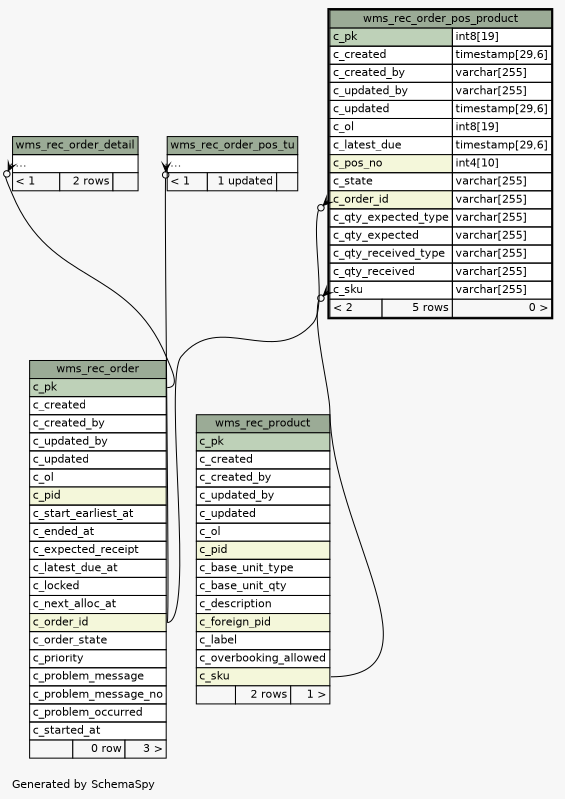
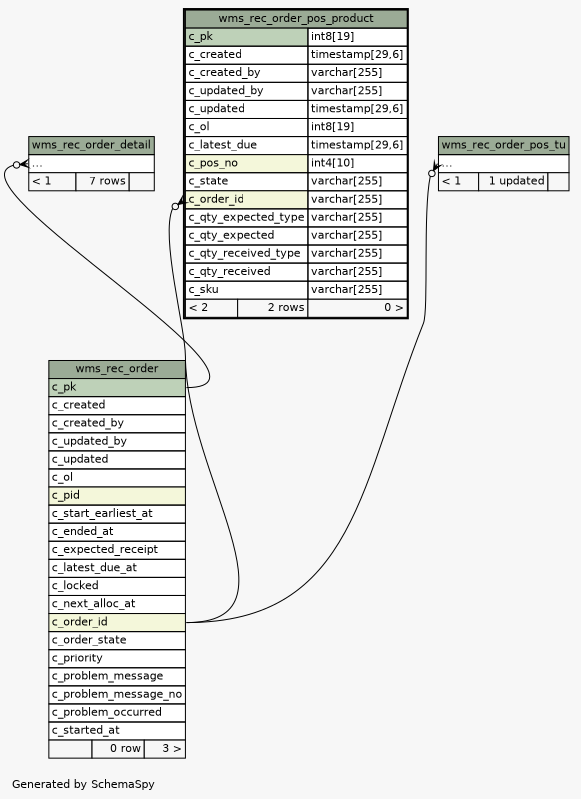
  digraph {
    bgcolor="#f7f7f7"
    fontname=Helvetica
    fontsize=11
    label="\nGenerated by SchemaSpy"
    labeljust=l
    nodesep=0.18
    rankdir=TB
    ranksep=0.46
    node [fontname=Helvetica fontsize=11 shape=plaintext]
    edge [arrowhead=none arrowsize=0.8 arrowtail=crowodot dir=back headport="c_order_id:e" tailport="elipses:w"]
-   n1 [label=<     <TABLE BORDER="0" CELLBORDER="1" CELLSPACING="0" BGCOLOR="#ffffff">       <TR><TD COLSPAN="3" BGCOLOR="#9bab96" ALIGN="CENTER">wms_rec_order_detail</TD></TR>       <TR><TD PORT="elipses" COLSPAN="3" ALIGN="LEFT">...</TD></TR>       <TR><TD ALIGN="LEFT" BGCOLOR="#f7f7f7">&lt; 1</TD><TD ALIGN="RIGHT" BGCOLOR="#f7f7f7">2 rows</TD><TD ALIGN="RIGHT" BGCOLOR="#f7f7f7">  </TD></TR>     </TABLE>>]
+   n1 [label=<     <TABLE BORDER="0" CELLBORDER="1" CELLSPACING="0" BGCOLOR="#ffffff">       <TR><TD COLSPAN="3" BGCOLOR="#9bab96" ALIGN="CENTER">wms_rec_order_detail</TD></TR>       <TR><TD PORT="elipses" COLSPAN="3" ALIGN="LEFT">...</TD></TR>       <TR><TD ALIGN="LEFT" BGCOLOR="#f7f7f7">&lt; 1</TD><TD ALIGN="RIGHT" BGCOLOR="#f7f7f7">7 rows</TD><TD ALIGN="RIGHT" BGCOLOR="#f7f7f7">  </TD></TR>     </TABLE>>]
    n2 [label=<     <TABLE BORDER="0" CELLBORDER="1" CELLSPACING="0" BGCOLOR="#ffffff">       <TR><TD COLSPAN="3" BGCOLOR="#9bab96" ALIGN="CENTER">wms_rec_order</TD></TR>       <TR><TD PORT="c_pk" COLSPAN="3" BGCOLOR="#bed1b8" ALIGN="LEFT">c_pk</TD></TR>       <TR><TD PORT="c_created" COLSPAN="3" ALIGN="LEFT">c_created</TD></TR>       <TR><TD PORT="c_created_by" COLSPAN="3" ALIGN="LEFT">c_created_by</TD></TR>       <TR><TD PORT="c_updated_by" COLSPAN="3" ALIGN="LEFT">c_updated_by</TD></TR>       <TR><TD PORT="c_updated" COLSPAN="3" ALIGN="LEFT">c_updated</TD></TR>       <TR><TD PORT="c_ol" COLSPAN="3" ALIGN="LEFT">c_ol</TD></TR>       <TR><TD PORT="c_pid" COLSPAN="3" BGCOLOR="#f4f7da" ALIGN="LEFT">c_pid</TD></TR>       <TR><TD PORT="c_start_earliest_at" COLSPAN="3" ALIGN="LEFT">c_start_earliest_at</TD></TR>       <TR><TD PORT="c_ended_at" COLSPAN="3" ALIGN="LEFT">c_ended_at</TD></TR>       <TR><TD PORT="c_expected_receipt" COLSPAN="3" ALIGN="LEFT">c_expected_receipt</TD></TR>       <TR><TD PORT="c_latest_due_at" COLSPAN="3" ALIGN="LEFT">c_latest_due_at</TD></TR>       <TR><TD PORT="c_locked" COLSPAN="3" ALIGN="LEFT">c_locked</TD></TR>       <TR><TD PORT="c_next_alloc_at" COLSPAN="3" ALIGN="LEFT">c_next_alloc_at</TD></TR>       <TR><TD PORT="c_order_id" COLSPAN="3" BGCOLOR="#f4f7da" ALIGN="LEFT">c_order_id</TD></TR>       <TR><TD PORT="c_order_state" COLSPAN="3" ALIGN="LEFT">c_order_state</TD></TR>       <TR><TD PORT="c_priority" COLSPAN="3" ALIGN="LEFT">c_priority</TD></TR>       <TR><TD PORT="c_problem_message" COLSPAN="3" ALIGN="LEFT">c_problem_message</TD></TR>       <TR><TD PORT="c_problem_message_no" COLSPAN="3" ALIGN="LEFT">c_problem_message_no</TD></TR>       <TR><TD PORT="c_problem_occurred" COLSPAN="3" ALIGN="LEFT">c_problem_occurred</TD></TR>       <TR><TD PORT="c_started_at" COLSPAN="3" ALIGN="LEFT">c_started_at</TD></TR>       <TR><TD ALIGN="LEFT" BGCOLOR="#f7f7f7">  </TD><TD ALIGN="RIGHT" BGCOLOR="#f7f7f7">0 row</TD><TD ALIGN="RIGHT" BGCOLOR="#f7f7f7">3 &gt;</TD></TR>     </TABLE>>]
-   n3 [label=<     <TABLE BORDER="2" CELLBORDER="1" CELLSPACING="0" BGCOLOR="#ffffff">       <TR><TD COLSPAN="3" BGCOLOR="#9bab96" ALIGN="CENTER">wms_rec_order_pos_product</TD></TR>       <TR><TD PORT="c_pk" COLSPAN="2" BGCOLOR="#bed1b8" ALIGN="LEFT">c_pk</TD><TD PORT="c_pk.type" ALIGN="LEFT">int8[19]</TD></TR>       <TR><TD PORT="c_created" COLSPAN="2" ALIGN="LEFT">c_created</TD><TD PORT="c_created.type" ALIGN="LEFT">timestamp[29,6]</TD></TR>       <TR><TD PORT="c_created_by" COLSPAN="2" ALIGN="LEFT">c_created_by</TD><TD PORT="c_created_by.type" ALIGN="LEFT">varchar[255]</TD></TR>       <TR><TD PORT="c_updated_by" COLSPAN="2" ALIGN="LEFT">c_updated_by</TD><TD PORT="c_updated_by.type" ALIGN="LEFT">varchar[255]</TD></TR>       <TR><TD PORT="c_updated" COLSPAN="2" ALIGN="LEFT">c_updated</TD><TD PORT="c_updated.type" ALIGN="LEFT">timestamp[29,6]</TD></TR>       <TR><TD PORT="c_ol" COLSPAN="2" ALIGN="LEFT">c_ol</TD><TD PORT="c_ol.type" ALIGN="LEFT">int8[19]</TD></TR>       <TR><TD PORT="c_latest_due" COLSPAN="2" ALIGN="LEFT">c_latest_due</TD><TD PORT="c_latest_due.type" ALIGN="LEFT">timestamp[29,6]</TD></TR>       <TR><TD PORT="c_pos_no" COLSPAN="2" BGCOLOR="#f4f7da" ALIGN="LEFT">c_pos_no</TD><TD PORT="c_pos_no.type" ALIGN="LEFT">int4[10]</TD></TR>       <TR><TD PORT="c_state" COLSPAN="2" ALIGN="LEFT">c_state</TD><TD PORT="c_state.type" ALIGN="LEFT">varchar[255]</TD></TR>       <TR><TD PORT="c_order_id" COLSPAN="2" BGCOLOR="#f4f7da" ALIGN="LEFT">c_order_id</TD><TD PORT="c_order_id.type" ALIGN="LEFT">varchar[255]</TD></TR>       <TR><TD PORT="c_qty_expected_type" COLSPAN="2" ALIGN="LEFT">c_qty_expected_type</TD><TD PORT="c_qty_expected_type.type" ALIGN="LEFT">varchar[255]</TD></TR>       <TR><TD PORT="c_qty_expected" COLSPAN="2" ALIGN="LEFT">c_qty_expected</TD><TD PORT="c_qty_expected.type" ALIGN="LEFT">varchar[255]</TD></TR>       <TR><TD PORT="c_qty_received_type" COLSPAN="2" ALIGN="LEFT">c_qty_received_type</TD><TD PORT="c_qty_received_type.type" ALIGN="LEFT">varchar[255]</TD></TR>       <TR><TD PORT="c_qty_received" COLSPAN="2" ALIGN="LEFT">c_qty_received</TD><TD PORT="c_qty_received.type" ALIGN="LEFT">varchar[255]</TD></TR>       <TR><TD PORT="c_sku" COLSPAN="2" ALIGN="LEFT">c_sku</TD><TD PORT="c_sku.type" ALIGN="LEFT">varchar[255]</TD></TR>       <TR><TD ALIGN="LEFT" BGCOLOR="#f7f7f7">&lt; 2</TD><TD ALIGN="RIGHT" BGCOLOR="#f7f7f7">5 rows</TD><TD ALIGN="RIGHT" BGCOLOR="#f7f7f7">0 &gt;</TD></TR>     </TABLE>>]
-   n4 [label=<     <TABLE BORDER="0" CELLBORDER="1" CELLSPACING="0" BGCOLOR="#ffffff">       <TR><TD COLSPAN="3" BGCOLOR="#9bab96" ALIGN="CENTER">wms_rec_product</TD></TR>       <TR><TD PORT="c_pk" COLSPAN="3" BGCOLOR="#bed1b8" ALIGN="LEFT">c_pk</TD></TR>       <TR><TD PORT="c_created" COLSPAN="3" ALIGN="LEFT">c_created</TD></TR>       <TR><TD PORT="c_created_by" COLSPAN="3" ALIGN="LEFT">c_created_by</TD></TR>       <TR><TD PORT="c_updated_by" COLSPAN="3" ALIGN="LEFT">c_updated_by</TD></TR>       <TR><TD PORT="c_updated" COLSPAN="3" ALIGN="LEFT">c_updated</TD></TR>       <TR><TD PORT="c_ol" COLSPAN="3" ALIGN="LEFT">c_ol</TD></TR>       <TR><TD PORT="c_pid" COLSPAN="3" BGCOLOR="#f4f7da" ALIGN="LEFT">c_pid</TD></TR>       <TR><TD PORT="c_base_unit_type" COLSPAN="3" ALIGN="LEFT">c_base_unit_type</TD></TR>       <TR><TD PORT="c_base_unit_qty" COLSPAN="3" ALIGN="LEFT">c_base_unit_qty</TD></TR>       <TR><TD PORT="c_description" COLSPAN="3" ALIGN="LEFT">c_description</TD></TR>       <TR><TD PORT="c_foreign_pid" COLSPAN="3" BGCOLOR="#f4f7da" ALIGN="LEFT">c_foreign_pid</TD></TR>       <TR><TD PORT="c_label" COLSPAN="3" ALIGN="LEFT">c_label</TD></TR>       <TR><TD PORT="c_overbooking_allowed" COLSPAN="3" ALIGN="LEFT">c_overbooking_allowed</TD></TR>       <TR><TD PORT="c_sku" COLSPAN="3" BGCOLOR="#f4f7da" ALIGN="LEFT">c_sku</TD></TR>       <TR><TD ALIGN="LEFT" BGCOLOR="#f7f7f7">  </TD><TD ALIGN="RIGHT" BGCOLOR="#f7f7f7">2 rows</TD><TD ALIGN="RIGHT" BGCOLOR="#f7f7f7">1 &gt;</TD></TR>     </TABLE>>]
+   n3 [label=<     <TABLE BORDER="2" CELLBORDER="1" CELLSPACING="0" BGCOLOR="#ffffff">       <TR><TD COLSPAN="3" BGCOLOR="#9bab96" ALIGN="CENTER">wms_rec_order_pos_product</TD></TR>       <TR><TD PORT="c_pk" COLSPAN="2" BGCOLOR="#bed1b8" ALIGN="LEFT">c_pk</TD><TD PORT="c_pk.type" ALIGN="LEFT">int8[19]</TD></TR>       <TR><TD PORT="c_created" COLSPAN="2" ALIGN="LEFT">c_created</TD><TD PORT="c_created.type" ALIGN="LEFT">timestamp[29,6]</TD></TR>       <TR><TD PORT="c_created_by" COLSPAN="2" ALIGN="LEFT">c_created_by</TD><TD PORT="c_created_by.type" ALIGN="LEFT">varchar[255]</TD></TR>       <TR><TD PORT="c_updated_by" COLSPAN="2" ALIGN="LEFT">c_updated_by</TD><TD PORT="c_updated_by.type" ALIGN="LEFT">varchar[255]</TD></TR>       <TR><TD PORT="c_updated" COLSPAN="2" ALIGN="LEFT">c_updated</TD><TD PORT="c_updated.type" ALIGN="LEFT">timestamp[29,6]</TD></TR>       <TR><TD PORT="c_ol" COLSPAN="2" ALIGN="LEFT">c_ol</TD><TD PORT="c_ol.type" ALIGN="LEFT">int8[19]</TD></TR>       <TR><TD PORT="c_latest_due" COLSPAN="2" ALIGN="LEFT">c_latest_due</TD><TD PORT="c_latest_due.type" ALIGN="LEFT">timestamp[29,6]</TD></TR>       <TR><TD PORT="c_pos_no" COLSPAN="2" BGCOLOR="#f4f7da" ALIGN="LEFT">c_pos_no</TD><TD PORT="c_pos_no.type" ALIGN="LEFT">int4[10]</TD></TR>       <TR><TD PORT="c_state" COLSPAN="2" ALIGN="LEFT">c_state</TD><TD PORT="c_state.type" ALIGN="LEFT">varchar[255]</TD></TR>       <TR><TD PORT="c_order_id" COLSPAN="2" BGCOLOR="#f4f7da" ALIGN="LEFT">c_order_id</TD><TD PORT="c_order_id.type" ALIGN="LEFT">varchar[255]</TD></TR>       <TR><TD PORT="c_qty_expected_type" COLSPAN="2" ALIGN="LEFT">c_qty_expected_type</TD><TD PORT="c_qty_expected_type.type" ALIGN="LEFT">varchar[255]</TD></TR>       <TR><TD PORT="c_qty_expected" COLSPAN="2" ALIGN="LEFT">c_qty_expected</TD><TD PORT="c_qty_expected.type" ALIGN="LEFT">varchar[255]</TD></TR>       <TR><TD PORT="c_qty_received_type" COLSPAN="2" ALIGN="LEFT">c_qty_received_type</TD><TD PORT="c_qty_received_type.type" ALIGN="LEFT">varchar[255]</TD></TR>       <TR><TD PORT="c_qty_received" COLSPAN="2" ALIGN="LEFT">c_qty_received</TD><TD PORT="c_qty_received.type" ALIGN="LEFT">varchar[255]</TD></TR>       <TR><TD PORT="c_sku" COLSPAN="2" ALIGN="LEFT">c_sku</TD><TD PORT="c_sku.type" ALIGN="LEFT">varchar[255]</TD></TR>       <TR><TD ALIGN="LEFT" BGCOLOR="#f7f7f7">&lt; 2</TD><TD ALIGN="RIGHT" BGCOLOR="#f7f7f7">2 rows</TD><TD ALIGN="RIGHT" BGCOLOR="#f7f7f7">0 &gt;</TD></TR>     </TABLE>>]
    n5 [label=<     <TABLE BORDER="0" CELLBORDER="1" CELLSPACING="0" BGCOLOR="#ffffff">       <TR><TD COLSPAN="3" BGCOLOR="#9bab96" ALIGN="CENTER">wms_rec_order_pos_tu</TD></TR>       <TR><TD PORT="elipses" COLSPAN="3" ALIGN="LEFT">...</TD></TR>       <TR><TD ALIGN="LEFT" BGCOLOR="#f7f7f7">&lt; 1</TD><TD ALIGN="RIGHT" BGCOLOR="#f7f7f7">1 updated</TD><TD ALIGN="RIGHT" BGCOLOR="#f7f7f7">  </TD></TR>     </TABLE>>]
    n1 -> n2 [headport="c_pk:e"]
    n3 -> n2 [tailport="c_order_id:w"]
-   n3 -> n4 [headport="c_sku:e" tailport="c_sku:w"]
    n5 -> n2
  }
